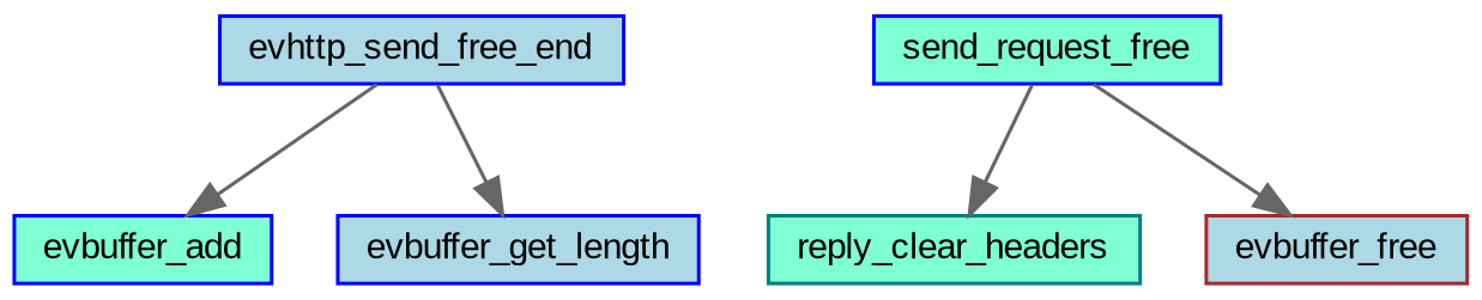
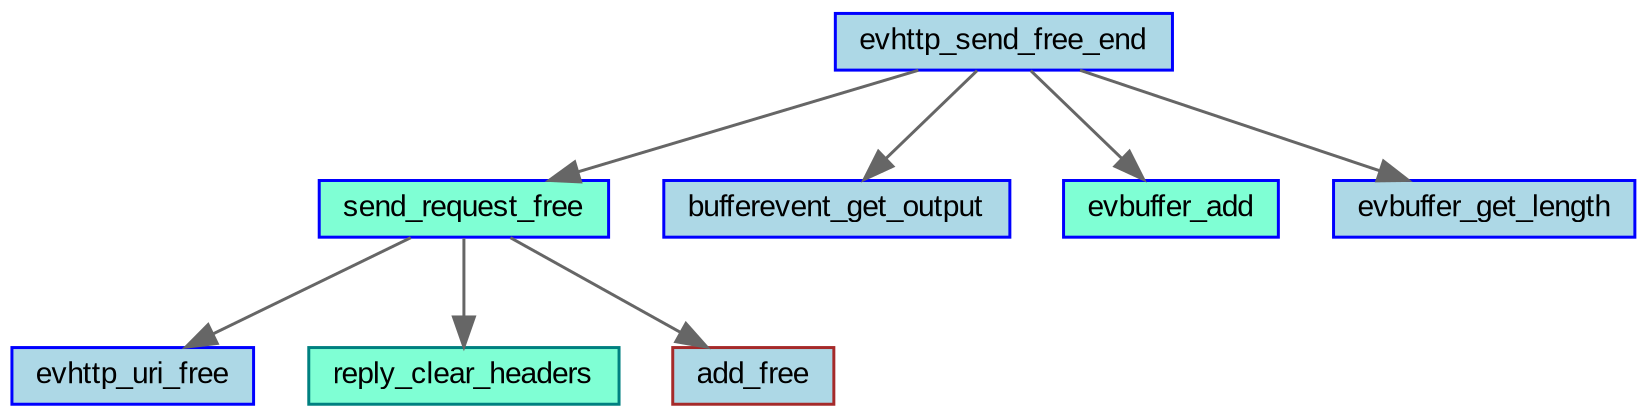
  digraph {
    fontname="Liberation Sans"
    rankdir=TB
    node [color=blue fillcolor=lightblue fontname="Liberation Sans" fontsize=10 shape=record style=filled]
    edge [color=gray40 fontname="Liberation Sans" fontsize=10 labelfontname=Helvetica labelfontsize=10 style=solid]
    n1 [fontcolor=black height=0.2 label=evhttp_send_free_end width=0.4]
    n2 [fillcolor=aquamarine height=0.2 label=send_request_free width=0.4]
+   n3 [height=0.2 label=bufferevent_get_output width=0.4]
    n4 [fillcolor=aquamarine height=0.2 label=evbuffer_add width=0.4]
    n5 [height=0.2 label=evbuffer_get_length width=0.4]
+   n6 [height=0.2 label=evhttp_uri_free width=0.4]
    n7 [color=teal fillcolor=aquamarine height=0.2 label=reply_clear_headers width=0.4]
-   n8 [color=brown height=0.2 label=evbuffer_free width=0.4]
+   n8 [color=brown height=0.2 label=add_free width=0.4]
+   n1 -> n2
+   n1 -> n3
    n1 -> n4
    n1 -> n5
+   n2 -> n6
    n2 -> n7
    n2 -> n8
  }
